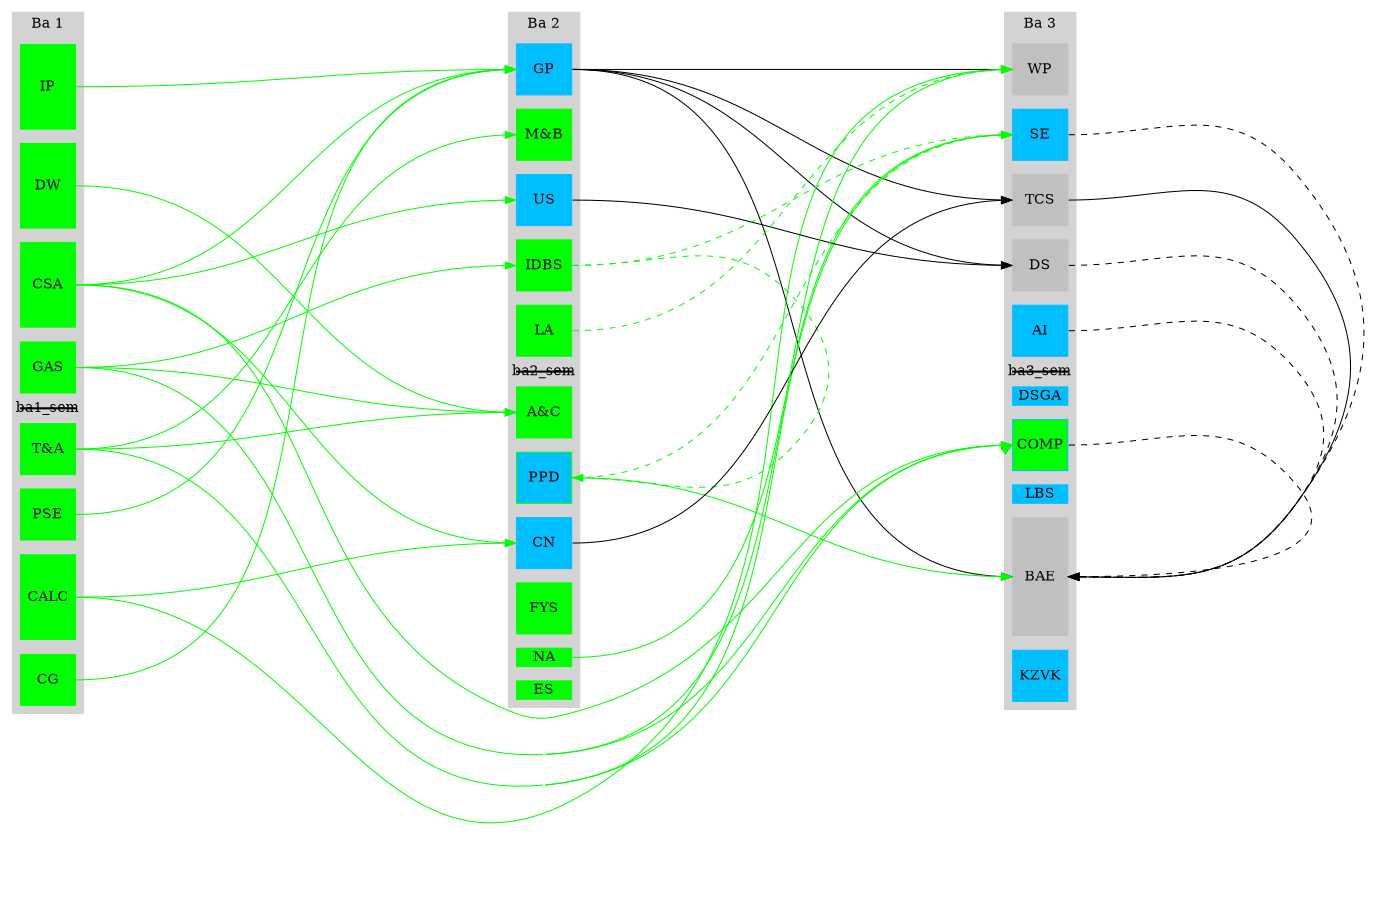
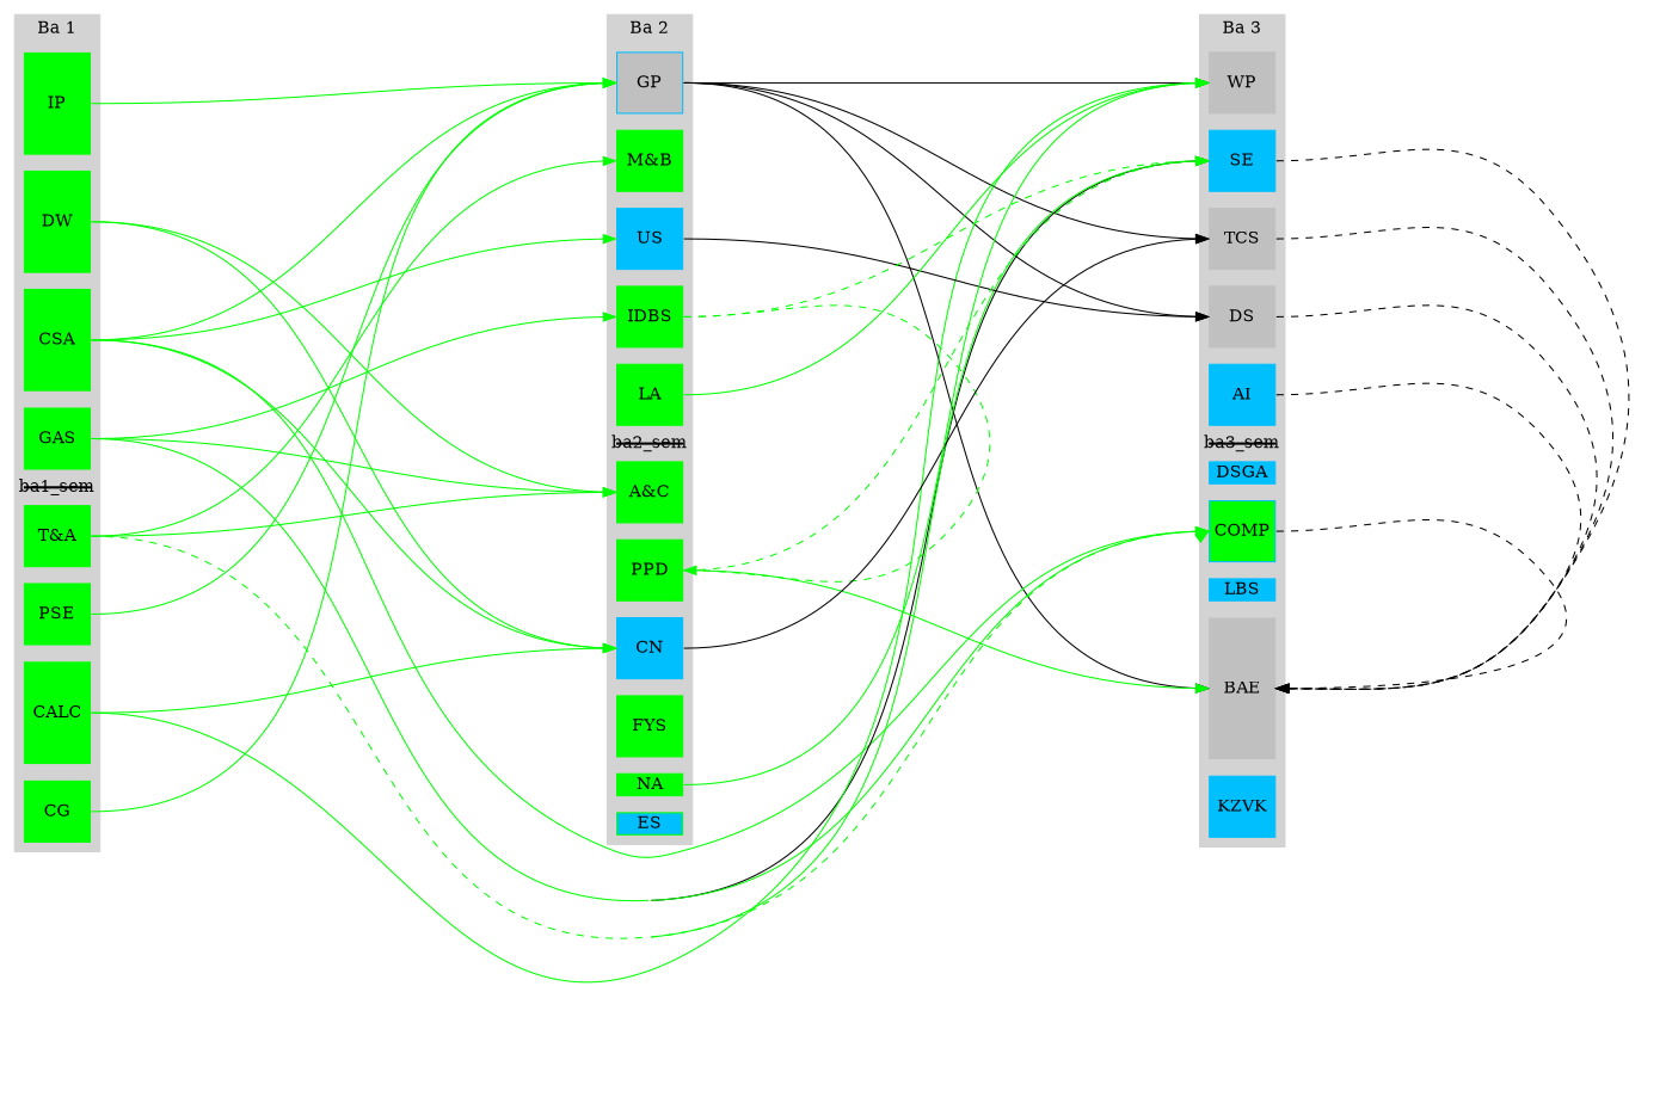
  digraph {
    concentrate=true
    nodesep=0.2
    rankdir=LR
    ranksep=6
    splines=true
    node [color=green fixedsize=true shape=rect style=filled]
    edge [constraint=false headport=w tailport=e color=green]
    IP [height=1.15]
-   GP [color=deepskyblue1 height=0.7]
+   GP [color=deepskyblue1 height=0.7 fillcolor=grey]
    WP [color=grey height=0.7]
    DW [height=1.15]
    CSA [height=1.15]
    GAS [height=0.7]
    ba1_sem [color=black height=0]
    n8 [height=0.7 label="T&A"]
    PSE [height=0.7]
    CALC [height=1.15]
    CG [height=0.7]
    n12 [height=0.7 label="M&B"]
    US [color=deepskyblue1 height=0.7]
    IDBS [height=0.7]
    LA [height=0.7]
    ba2_sem [color=black height=0]
    n17 [height=0.7 label="A&C"]
-   PPD [height=0.7 fillcolor=deepskyblue1]
+   PPD [height=0.7]
    CN [color=deepskyblue1 height=0.7]
    FYS [height=0.7]
    NA [height=0.25]
-   ES [height=0.25]
+   ES [height=0.25 fillcolor=deepskyblue1]
    SE [color=deepskyblue1 height=0.7]
    TCS [color=grey height=0.7]
    DS [color=grey height=0.7]
    AI [color=deepskyblue1 height=0.7]
    ba3_sem [color=black height=0]
    DSGA [color=deepskyblue1 height=0.25]
    COMP [color=deepskyblue1 fillcolor=green height=0.7]
    LBS [color=deepskyblue1 height=0.25]
    BAE [color=grey height=1.6]
    KZVK [color=deepskyblue1 height=0.7]
    subgraph sub_1 {
      IP
      GP
      WP
    }
    subgraph cluster_2 {
      color=lightgrey
      label="Ba 1"
      style=filled
      IP
      DW
      CSA
      GAS
      ba1_sem
      n8
      PSE
      CALC
      CG
    }
    subgraph cluster_3 {
      color=lightgrey
      label="Ba 2"
      style=filled
      GP
      n12
      US
      IDBS
      LA
      ba2_sem
      n17
      PPD
      CN
      FYS
      NA
      ES
    }
    subgraph cluster_4 {
      color=lightgrey
      fixedsize=true
      height=200
      label="Ba 3"
      style=filled
      WP
      SE
      TCS
      DS
      AI
      ba3_sem
      DSGA
      COMP
      LBS
      BAE
      KZVK
    }
    IP -> GP [constraint=true headport=nw style=invis tailport=ne color=""]
    IP -> GP
    GP -> WP [constraint=true headport=nw style=invis tailport=ne color=""]
    GP -> WP [color=""]
    GP -> TCS [color=""]
    GP -> DS [color=""]
    GP -> BAE [color=""]
    DW -> n17
+   DW -> CN
    CSA -> GP
    CSA -> US
    CSA -> CN
    CSA -> COMP
    GAS -> IDBS
    GAS -> n17
-   GAS -> SE
+   GAS -> SE [color=black]
    GAS -> COMP
    n8 -> n12
    n8 -> n17
    n8 -> SE
-   n8 -> COMP
+   n8 -> COMP [style=dashed]
    PSE -> GP
    CALC -> WP
    CALC -> CN
    CG -> GP
    US -> DS [color=""]
    IDBS -> PPD [headport=e style=dashed]
    IDBS -> SE [style=dashed]
-   LA -> WP [style=dashed]
+   LA -> WP
    PPD -> SE [style=dashed]
    PPD -> BAE
    CN -> TCS [color=""]
    NA -> WP
    SE -> BAE [headport=e style=dashed color=""]
-   TCS -> BAE [headport=e style=solid color=""]
+   TCS -> BAE [headport=e style=dashed color=""]
    DS -> BAE [headport=e style=dashed color=""]
    AI -> BAE [headport=e style=dashed color=""]
    COMP -> BAE [headport=e style=dashed color=""]
  }
